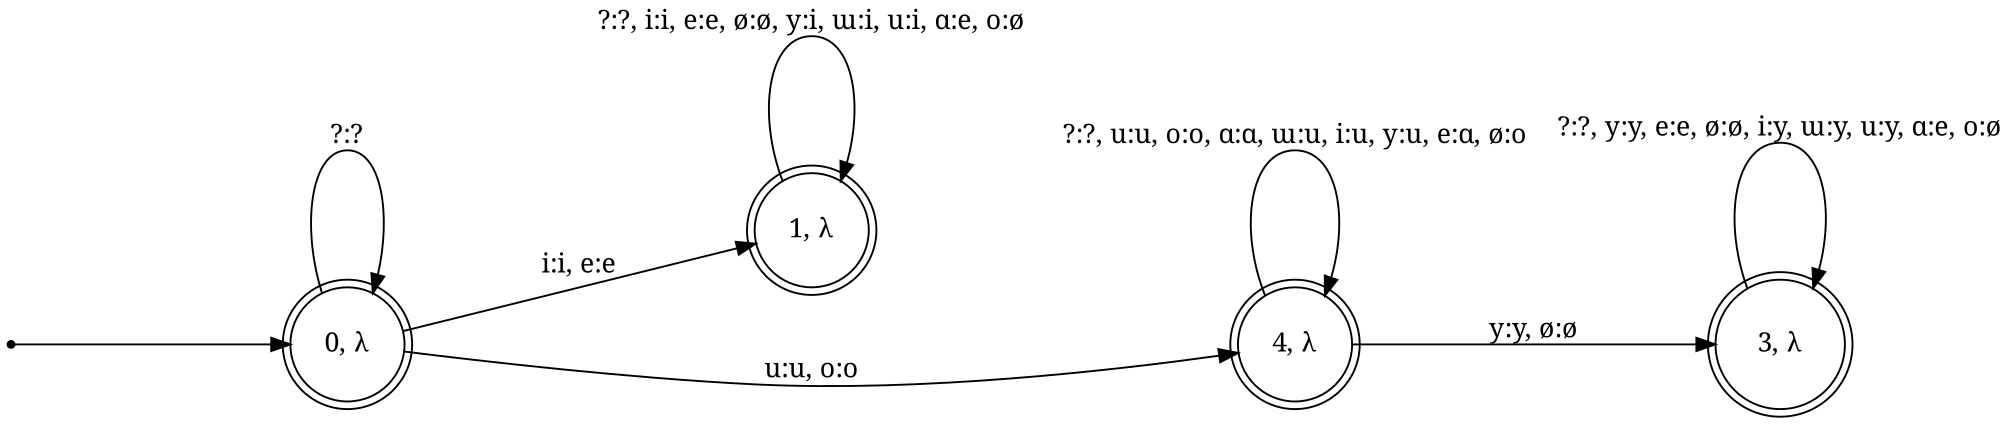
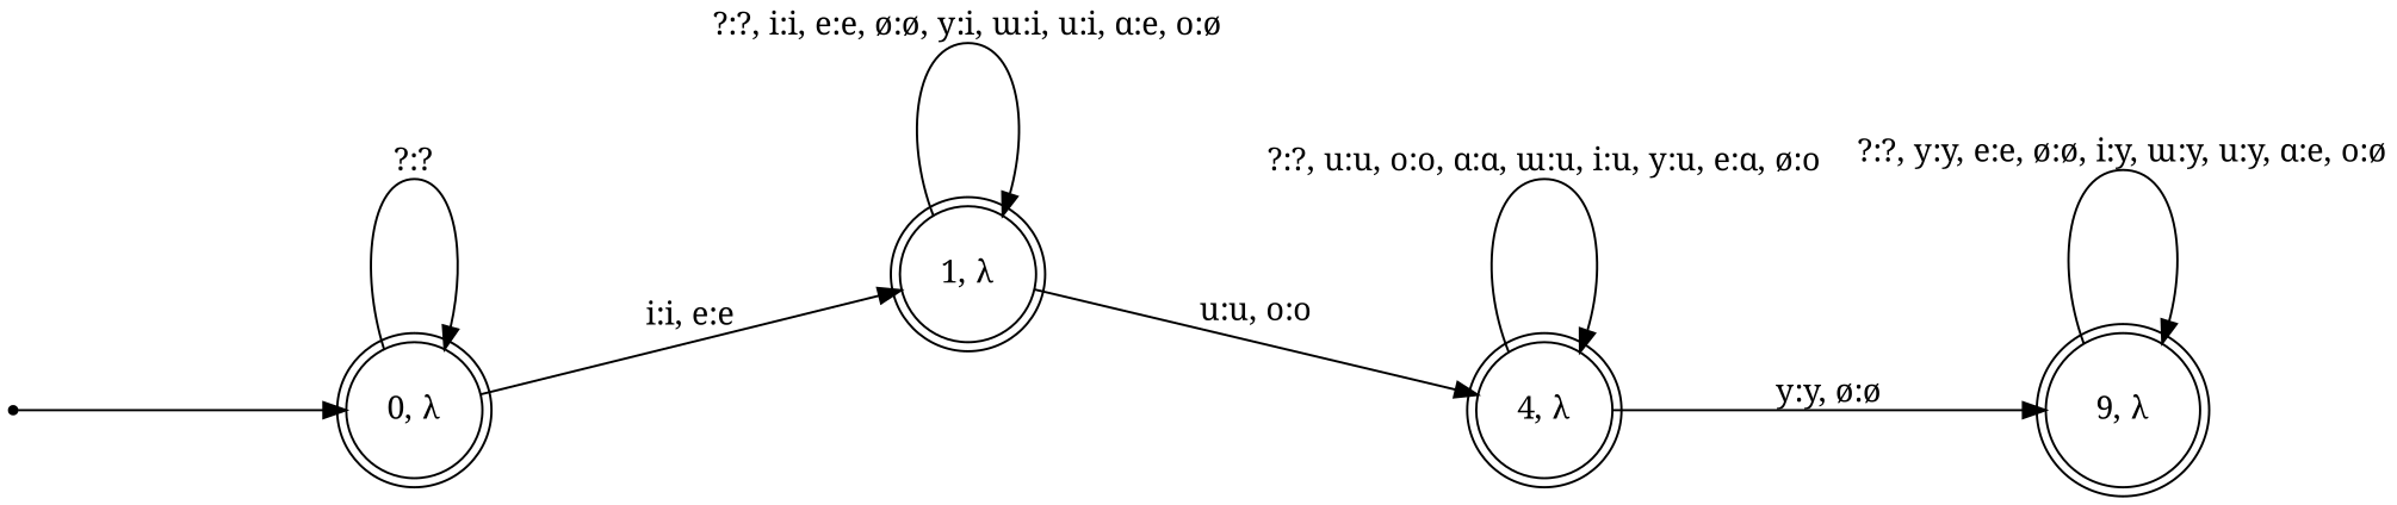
  digraph {
    fontname="Noto Serif"
    nodesep=1
    rankdir=LR
    ranksep=2
    node [fontname="Noto Serif" shape=doublecircle]
    edge [fontname="Noto Serif"]
    start [shape=point]
    "0, λ"
    "1, λ"
    "4, λ"
-   "3, λ"
+   "3, λ" [label="9, λ"]
    start -> "0, λ"
    "0, λ" -> "0, λ" [label="?:?"]
    "0, λ" -> "1, λ" [label="i:i, e:e"]
-   "0, λ" -> "4, λ" [label="u:u, o:o"]
+   "1, λ" -> "4, λ" [label="u:u, o:o"]
    "1, λ" -> "1, λ" [label="?:?, i:i, e:e, ø:ø, y:i, ɯ:i, u:i, ɑ:e, o:ø"]
    "4, λ" -> "4, λ" [label="?:?, u:u, o:o, ɑ:ɑ, ɯ:u, i:u, y:u, e:ɑ, ø:o"]
    "4, λ" -> "3, λ" [label="y:y, ø:ø"]
    "3, λ" -> "3, λ" [label="?:?, y:y, e:e, ø:ø, i:y, ɯ:y, u:y, ɑ:e, o:ø"]
  }
